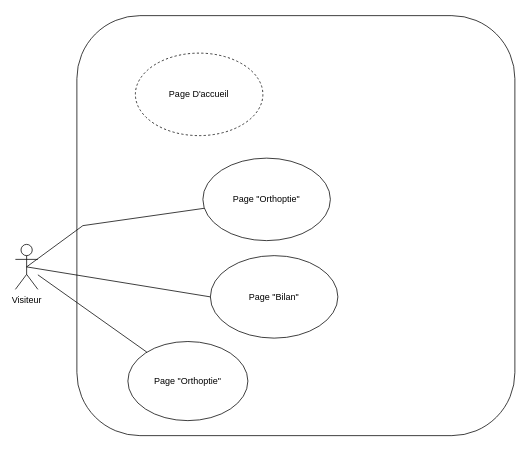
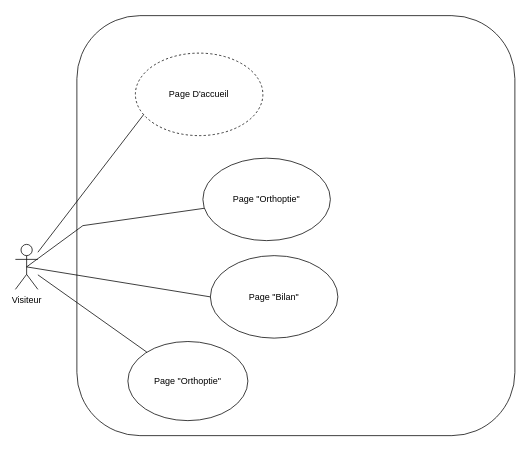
  <mxCell id="0" />
  <mxCell id="1" parent="0" />
  <mxCell id="2" value="" style="rounded=1;whiteSpace=wrap;html=1;" vertex="1" parent="1"><mxGeometry x="102" y="20" width="584" height="560" as="geometry" /></mxCell>
  <mxCell id="3" value="Visiteur&lt;br&gt;" style="shape=umlActor;verticalLabelPosition=bottom;verticalAlign=top;html=1;outlineConnect=0;" vertex="1" parent="1"><mxGeometry x="20" y="325" width="30" height="60" as="geometry" /></mxCell>
  <mxCell id="4" value="Page D'accueil" style="ellipse;whiteSpace=wrap;html=1;dashed=1;" vertex="1" parent="1"><mxGeometry x="180" y="70" width="170" height="110" as="geometry" /></mxCell>
  <mxCell id="5" value="Page &quot;Orthoptie&quot;" style="ellipse;whiteSpace=wrap;html=1;" vertex="1" parent="1"><mxGeometry x="270" y="210" width="170" height="110" as="geometry" /></mxCell>
  <mxCell id="6" value="Page &quot;Bilan&quot;" style="ellipse;whiteSpace=wrap;html=1;" vertex="1" parent="1"><mxGeometry x="280" y="340" width="170" height="110" as="geometry" /></mxCell>
  <mxCell id="7" value="Page &quot;Orthoptie&quot;" style="ellipse;whiteSpace=wrap;html=1;" vertex="1" parent="1"><mxGeometry x="170" y="454.5" width="160" height="105.5" as="geometry" /></mxCell>
  <mxCell id="8" value="" style="endArrow=none;html=1;rounded=0;exitX=0;exitY=0.5;exitDx=0;exitDy=0;entryX=0.5;entryY=0.5;entryDx=0;entryDy=0;entryPerimeter=0;" edge="1" parent="1" source="6" target="3"><mxGeometry width="50" height="50" relative="1" as="geometry"><mxPoint x="360" y="340" as="sourcePoint" /><mxPoint x="60" y="310" as="targetPoint" /><Array as="points" /></mxGeometry></mxCell>
  <mxCell id="9" value="" style="endArrow=none;html=1;rounded=0;entryX=0.5;entryY=0.5;entryDx=0;entryDy=0;entryPerimeter=0;" edge="1" parent="1" source="5" target="3"><mxGeometry width="50" height="50" relative="1" as="geometry"><mxPoint x="360" y="340" as="sourcePoint" /><mxPoint x="410" y="290" as="targetPoint" /><Array as="points"><mxPoint x="110" y="300" /></Array></mxGeometry></mxCell>
+ <mxCell id="10" value="" style="endArrow=none;html=1;rounded=0;entryX=0.065;entryY=0.745;entryDx=0;entryDy=0;entryPerimeter=0;" edge="1" parent="1" source="3" target="4"><mxGeometry width="50" height="50" relative="1" as="geometry"><mxPoint x="360" y="340" as="sourcePoint" /><mxPoint x="410" y="290" as="targetPoint" /></mxGeometry></mxCell>
  <mxCell id="11" value="" style="endArrow=none;html=1;rounded=0;" edge="1" parent="1" source="7" target="3"><mxGeometry width="50" height="50" relative="1" as="geometry"><mxPoint x="360" y="340" as="sourcePoint" /><mxPoint x="410" y="290" as="targetPoint" /></mxGeometry></mxCell>
